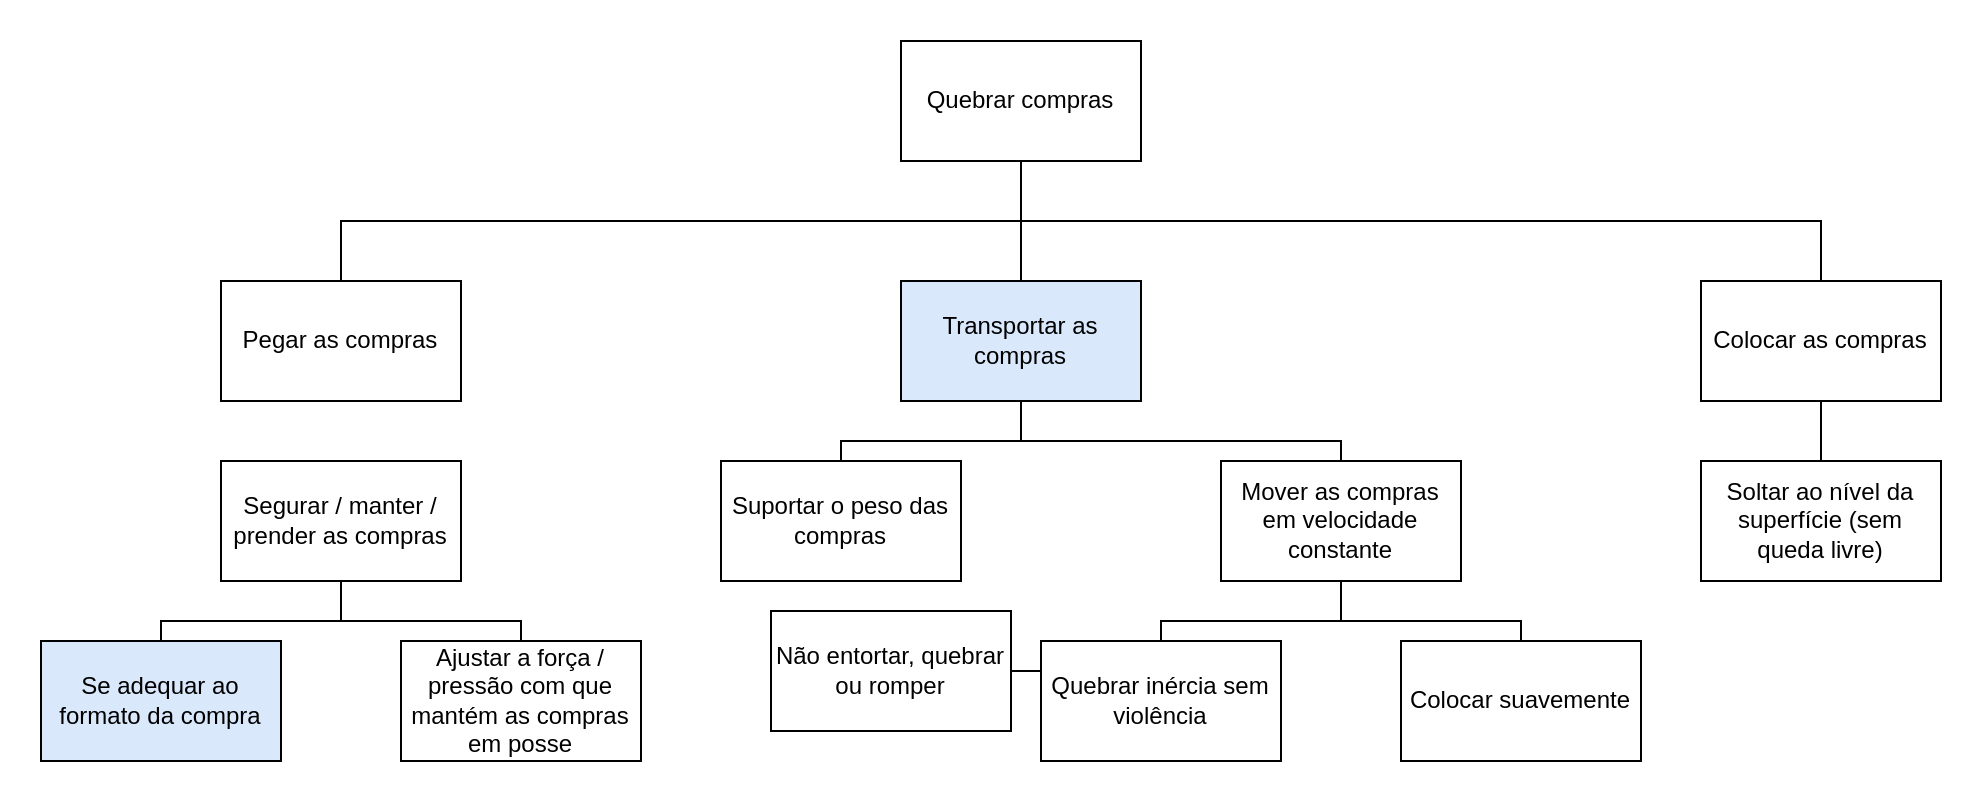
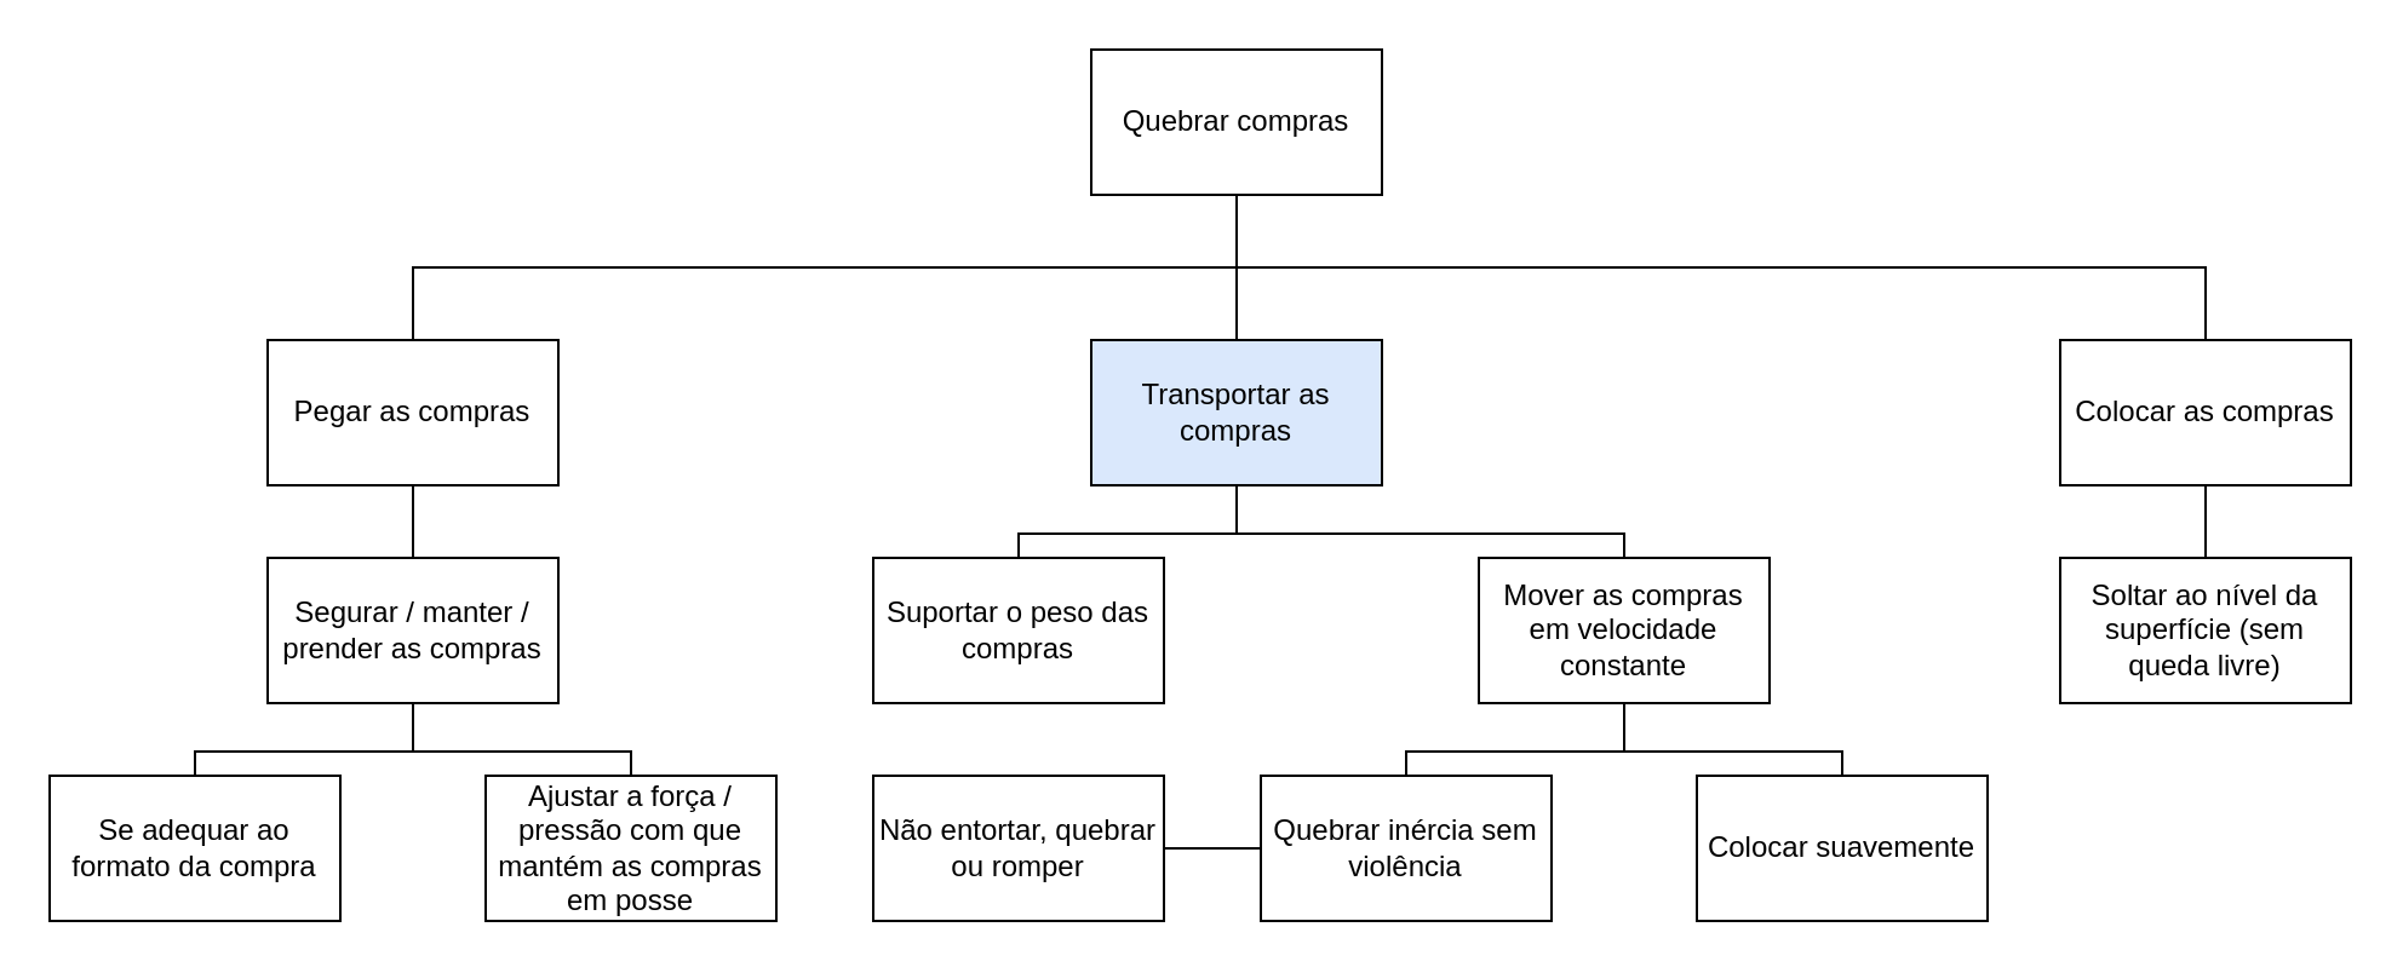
  <mxCell id="0" />
  <mxCell id="1" parent="0" />
  <mxCell id="2" value="Quebrar compras" style="whiteSpace=wrap;html=1;" vertex="1" parent="1"><mxGeometry x="450" y="20" width="120" height="60" as="geometry" /></mxCell>
  <mxCell id="3" style="edgeStyle=orthogonalEdgeStyle;rounded=0;orthogonalLoop=1;jettySize=auto;html=1;endArrow=none;endFill=0;entryX=0.5;entryY=1;entryDx=0;entryDy=0;" edge="1" parent="1" source="4" target="2"><mxGeometry relative="1" as="geometry"><mxPoint x="510" y="110" as="targetPoint" /><Array as="points"><mxPoint x="170" y="110" /><mxPoint x="510" y="110" /></Array></mxGeometry></mxCell>
  <mxCell id="4" value="Pegar as compras" style="whiteSpace=wrap;html=1;" vertex="1" parent="1"><mxGeometry x="110" y="140" width="120" height="60" as="geometry" /></mxCell>
  <mxCell id="5" style="edgeStyle=orthogonalEdgeStyle;rounded=0;orthogonalLoop=1;jettySize=auto;html=1;endArrow=none;endFill=0;" edge="1" parent="1" source="6"><mxGeometry relative="1" as="geometry"><mxPoint x="510" y="80" as="targetPoint" /></mxGeometry></mxCell>
  <mxCell id="6" value="Transportar as compras" style="whiteSpace=wrap;html=1;fillColor=#dae8fc;" vertex="1" parent="1"><mxGeometry x="450" y="140" width="120" height="60" as="geometry" /></mxCell>
  <mxCell id="7" style="edgeStyle=orthogonalEdgeStyle;rounded=0;orthogonalLoop=1;jettySize=auto;html=1;entryX=0.5;entryY=1;entryDx=0;entryDy=0;endArrow=none;endFill=0;" edge="1" parent="1" source="9" target="2"><mxGeometry relative="1" as="geometry"><Array as="points"><mxPoint x="910" y="110" /><mxPoint x="510" y="110" /></Array></mxGeometry></mxCell>
  <mxCell id="8" style="edgeStyle=orthogonalEdgeStyle;rounded=0;orthogonalLoop=1;jettySize=auto;html=1;entryX=0.5;entryY=0;entryDx=0;entryDy=0;endArrow=none;endFill=0;" edge="1" parent="1" source="9" target="26"><mxGeometry relative="1" as="geometry" /></mxCell>
  <mxCell id="9" value="Colocar as compras" style="whiteSpace=wrap;html=1;" vertex="1" parent="1"><mxGeometry x="850" y="140" width="120" height="60" as="geometry" /></mxCell>
+ <mxCell id="10" style="edgeStyle=orthogonalEdgeStyle;rounded=0;orthogonalLoop=1;jettySize=auto;html=1;entryX=0.5;entryY=1;entryDx=0;entryDy=0;endArrow=none;endFill=0;" edge="1" parent="1" source="11" target="4"><mxGeometry relative="1" as="geometry" /></mxCell>
  <mxCell id="11" value="Segurar / manter / prender as compras" style="whiteSpace=wrap;html=1;" vertex="1" parent="1"><mxGeometry x="110" y="230" width="120" height="60" as="geometry" /></mxCell>
  <mxCell id="12" style="edgeStyle=orthogonalEdgeStyle;rounded=0;orthogonalLoop=1;jettySize=auto;html=1;endArrow=none;endFill=0;" edge="1" parent="1" source="13"><mxGeometry relative="1" as="geometry"><mxPoint x="170" y="300" as="targetPoint" /><Array as="points"><mxPoint x="80" y="310" /><mxPoint x="170" y="310" /></Array></mxGeometry></mxCell>
- <mxCell id="13" value="Se adequar ao formato da compra" style="whiteSpace=wrap;html=1;fillColor=#dae8fc;" vertex="1" parent="1"><mxGeometry x="20" y="320" width="120" height="60" as="geometry" /></mxCell>
+ <mxCell id="13" value="Se adequar ao formato da compra" style="whiteSpace=wrap;html=1;" vertex="1" parent="1"><mxGeometry x="20" y="320" width="120" height="60" as="geometry" /></mxCell>
  <mxCell id="14" style="edgeStyle=orthogonalEdgeStyle;rounded=0;orthogonalLoop=1;jettySize=auto;html=1;entryX=0.5;entryY=1;entryDx=0;entryDy=0;endArrow=none;endFill=0;" edge="1" parent="1" source="15" target="11"><mxGeometry relative="1" as="geometry"><mxPoint x="170" y="310" as="targetPoint" /><Array as="points"><mxPoint x="260" y="310" /><mxPoint x="170" y="310" /></Array></mxGeometry></mxCell>
  <mxCell id="15" value="Ajustar a força / pressão com que mantém as compras em posse" style="whiteSpace=wrap;html=1;" vertex="1" parent="1"><mxGeometry x="200" y="320" width="120" height="60" as="geometry" /></mxCell>
  <mxCell id="16" style="edgeStyle=orthogonalEdgeStyle;rounded=0;orthogonalLoop=1;jettySize=auto;html=1;entryX=0.5;entryY=1;entryDx=0;entryDy=0;endArrow=none;endFill=0;" edge="1" parent="1" source="17" target="6"><mxGeometry relative="1" as="geometry"><Array as="points"><mxPoint x="420" y="220" /><mxPoint x="510" y="220" /></Array></mxGeometry></mxCell>
  <mxCell id="17" value="Suportar o peso das compras" style="whiteSpace=wrap;html=1;" vertex="1" parent="1"><mxGeometry x="360" y="230" width="120" height="60" as="geometry" /></mxCell>
  <mxCell id="18" style="edgeStyle=orthogonalEdgeStyle;rounded=0;orthogonalLoop=1;jettySize=auto;html=1;entryX=0.5;entryY=1;entryDx=0;entryDy=0;endArrow=none;endFill=0;" edge="1" parent="1" source="19" target="6"><mxGeometry relative="1" as="geometry"><Array as="points"><mxPoint x="670" y="220" /><mxPoint x="510" y="220" /></Array></mxGeometry></mxCell>
  <mxCell id="19" value="Mover as compras em velocidade constante" style="whiteSpace=wrap;html=1;" vertex="1" parent="1"><mxGeometry x="610" y="230" width="120" height="60" as="geometry" /></mxCell>
  <mxCell id="20" style="edgeStyle=orthogonalEdgeStyle;rounded=0;orthogonalLoop=1;jettySize=auto;html=1;endArrow=none;endFill=0;" edge="1" parent="1" source="21" target="23"><mxGeometry relative="1" as="geometry" /></mxCell>
- <mxCell id="21" value="Não entortar, quebrar ou romper" style="whiteSpace=wrap;html=1;" vertex="1" parent="1"><mxGeometry x="385" y="305" width="120" height="60" as="geometry" /></mxCell>
+ <mxCell id="21" value="Não entortar, quebrar ou romper" style="whiteSpace=wrap;html=1;" vertex="1" parent="1"><mxGeometry x="360" y="320" width="120" height="60" as="geometry" /></mxCell>
  <mxCell id="22" style="edgeStyle=orthogonalEdgeStyle;rounded=0;orthogonalLoop=1;jettySize=auto;html=1;entryX=0.5;entryY=1;entryDx=0;entryDy=0;endArrow=none;endFill=0;" edge="1" parent="1" source="23" target="19"><mxGeometry relative="1" as="geometry"><Array as="points"><mxPoint x="580" y="310" /><mxPoint x="670" y="310" /></Array></mxGeometry></mxCell>
  <mxCell id="23" value="Quebrar inércia sem violência" style="whiteSpace=wrap;html=1;" vertex="1" parent="1"><mxGeometry x="520" y="320" width="120" height="60" as="geometry" /></mxCell>
  <mxCell id="24" style="edgeStyle=orthogonalEdgeStyle;rounded=0;orthogonalLoop=1;jettySize=auto;html=1;entryX=0.5;entryY=1;entryDx=0;entryDy=0;endArrow=none;endFill=0;" edge="1" parent="1" source="25" target="19"><mxGeometry relative="1" as="geometry"><Array as="points"><mxPoint x="760" y="310" /><mxPoint x="670" y="310" /></Array></mxGeometry></mxCell>
  <mxCell id="25" value="Colocar suavemente" style="whiteSpace=wrap;html=1;" vertex="1" parent="1"><mxGeometry x="700" y="320" width="120" height="60" as="geometry" /></mxCell>
  <mxCell id="26" value="Soltar ao nível da superfície (sem queda livre)" style="whiteSpace=wrap;html=1;" vertex="1" parent="1"><mxGeometry x="850" y="230" width="120" height="60" as="geometry" /></mxCell>
